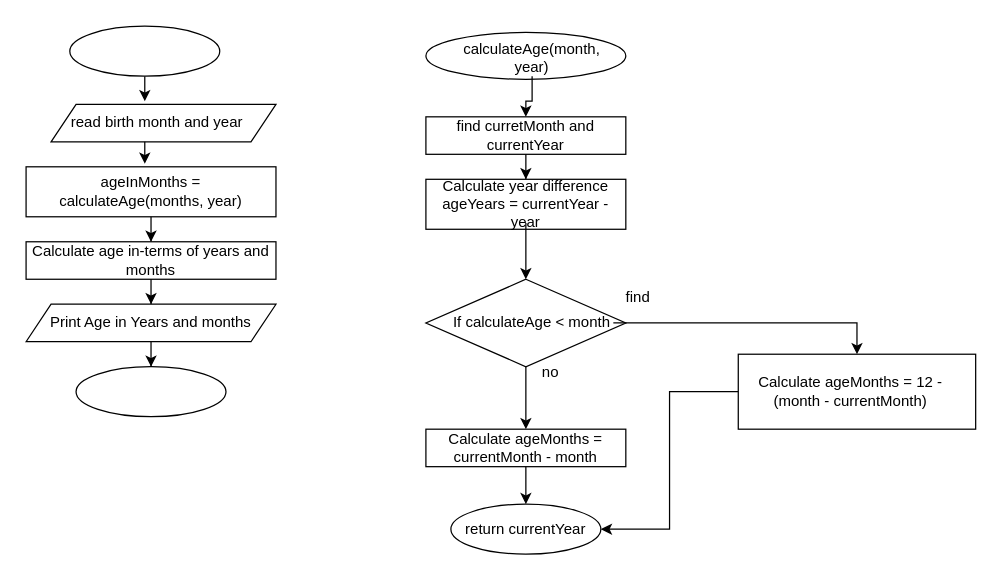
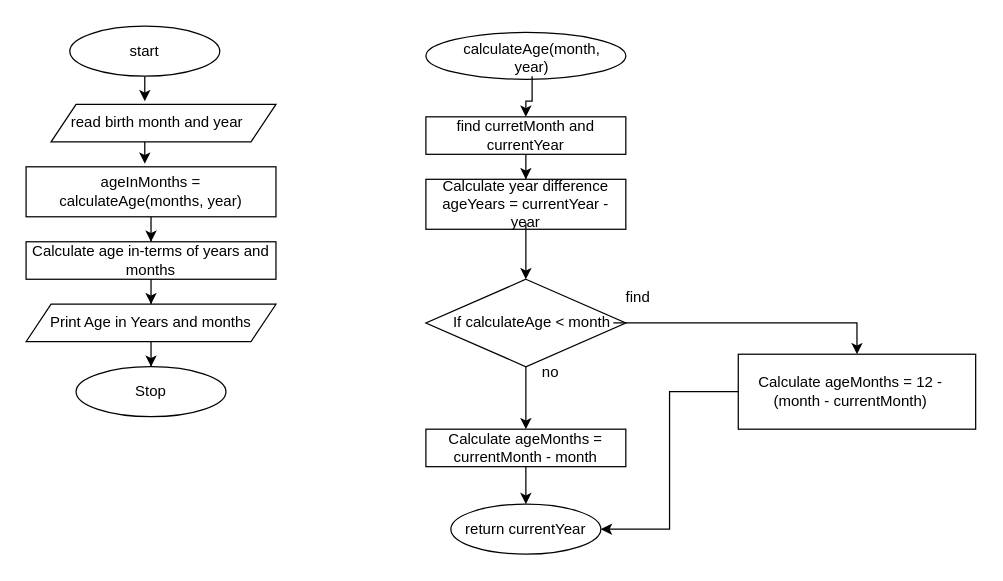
  <mxCell id="0" />
  <mxCell id="1" parent="0" />
  <mxCell id="2" value="" style="edgeStyle=orthogonalEdgeStyle;rounded=0;orthogonalLoop=1;jettySize=auto;html=1;" edge="1" parent="1" source="3"><mxGeometry relative="1" as="geometry"><mxPoint x="115" y="80.5" as="targetPoint" /></mxGeometry></mxCell>
  <mxCell id="3" value="" style="ellipse;whiteSpace=wrap;html=1;" vertex="1" parent="1"><mxGeometry x="55" y="20.5" width="120" height="40" as="geometry" /></mxCell>
+ <mxCell id="4" value="start" style="text;html=1;strokeColor=none;fillColor=none;align=center;verticalAlign=middle;whiteSpace=wrap;rounded=0;" vertex="1" parent="1"><mxGeometry x="85" y="25.5" width="60" height="30" as="geometry" /></mxCell>
  <mxCell id="5" value="" style="edgeStyle=orthogonalEdgeStyle;rounded=0;orthogonalLoop=1;jettySize=auto;html=1;" edge="1" parent="1"><mxGeometry relative="1" as="geometry"><mxPoint x="115" y="110.5" as="sourcePoint" /><mxPoint x="115" y="130.5" as="targetPoint" /></mxGeometry></mxCell>
  <mxCell id="6" value="" style="shape=parallelogram;perimeter=parallelogramPerimeter;whiteSpace=wrap;html=1;fixedSize=1;" vertex="1" parent="1"><mxGeometry x="40" y="83" width="180" height="30" as="geometry" /></mxCell>
  <mxCell id="7" value="read birth month and year" style="text;html=1;strokeColor=none;fillColor=none;align=center;verticalAlign=middle;whiteSpace=wrap;rounded=0;" vertex="1" parent="1"><mxGeometry x="50" y="83" width="150" height="30" as="geometry" /></mxCell>
  <mxCell id="8" value="" style="whiteSpace=wrap;html=1;" vertex="1" parent="1"><mxGeometry x="20" y="133" width="200" height="40" as="geometry" /></mxCell>
  <mxCell id="9" value="" style="edgeStyle=orthogonalEdgeStyle;rounded=0;orthogonalLoop=1;jettySize=auto;html=1;" edge="1" parent="1" source="10" target="11"><mxGeometry relative="1" as="geometry" /></mxCell>
  <mxCell id="10" value="ageInMonths = calculateAge(months, year)" style="text;html=1;strokeColor=none;fillColor=none;align=center;verticalAlign=middle;whiteSpace=wrap;rounded=0;" vertex="1" parent="1"><mxGeometry x="20" y="133" width="200" height="40" as="geometry" /></mxCell>
  <mxCell id="11" value="" style="whiteSpace=wrap;html=1;" vertex="1" parent="1"><mxGeometry x="20" y="193" width="200" height="30" as="geometry" /></mxCell>
  <mxCell id="12" value="" style="edgeStyle=orthogonalEdgeStyle;rounded=0;orthogonalLoop=1;jettySize=auto;html=1;" edge="1" parent="1" source="13" target="14"><mxGeometry relative="1" as="geometry" /></mxCell>
  <mxCell id="13" value="Calculate age in-terms of years and months" style="text;html=1;strokeColor=none;fillColor=none;align=center;verticalAlign=middle;whiteSpace=wrap;rounded=0;" vertex="1" parent="1"><mxGeometry x="20" y="193" width="200" height="30" as="geometry" /></mxCell>
  <mxCell id="14" value="" style="shape=parallelogram;perimeter=parallelogramPerimeter;whiteSpace=wrap;html=1;fixedSize=1;" vertex="1" parent="1"><mxGeometry x="20" y="243" width="200" height="30" as="geometry" /></mxCell>
  <mxCell id="15" value="" style="edgeStyle=orthogonalEdgeStyle;rounded=0;orthogonalLoop=1;jettySize=auto;html=1;" edge="1" parent="1" source="16" target="17"><mxGeometry relative="1" as="geometry" /></mxCell>
  <mxCell id="16" value="Print Age in Years and months" style="text;html=1;strokeColor=none;fillColor=none;align=center;verticalAlign=middle;whiteSpace=wrap;rounded=0;" vertex="1" parent="1"><mxGeometry x="30" y="243" width="180" height="30" as="geometry" /></mxCell>
  <mxCell id="17" value="" style="ellipse;whiteSpace=wrap;html=1;" vertex="1" parent="1"><mxGeometry x="60" y="293" width="120" height="40" as="geometry" /></mxCell>
+ <mxCell id="18" value="Stop" style="text;html=1;strokeColor=none;fillColor=none;align=center;verticalAlign=middle;whiteSpace=wrap;rounded=0;" vertex="1" parent="1"><mxGeometry x="90" y="298" width="60" height="30" as="geometry" /></mxCell>
  <mxCell id="19" value="" style="ellipse;whiteSpace=wrap;html=1;" vertex="1" parent="1"><mxGeometry x="340" y="25.5" width="160" height="37.5" as="geometry" /></mxCell>
  <mxCell id="20" value="" style="rounded=0;whiteSpace=wrap;html=1;" vertex="1" parent="1"><mxGeometry x="340" y="93" width="160" height="30" as="geometry" /></mxCell>
  <mxCell id="21" value="" style="edgeStyle=orthogonalEdgeStyle;rounded=0;orthogonalLoop=1;jettySize=auto;html=1;" edge="1" parent="1" source="22" target="20"><mxGeometry relative="1" as="geometry" /></mxCell>
  <mxCell id="22" value="calculateAge(month, year)" style="text;html=1;strokeColor=none;fillColor=none;align=center;verticalAlign=middle;whiteSpace=wrap;rounded=0;" vertex="1" parent="1"><mxGeometry x="360" y="30.5" width="130" height="30" as="geometry" /></mxCell>
  <mxCell id="23" value="" style="edgeStyle=orthogonalEdgeStyle;rounded=0;orthogonalLoop=1;jettySize=auto;html=1;" edge="1" parent="1" source="24" target="25"><mxGeometry relative="1" as="geometry" /></mxCell>
  <mxCell id="24" value="find curretMonth and currentYear" style="text;html=1;strokeColor=none;fillColor=none;align=center;verticalAlign=middle;whiteSpace=wrap;rounded=0;" vertex="1" parent="1"><mxGeometry x="340" y="93" width="160" height="30" as="geometry" /></mxCell>
  <mxCell id="25" value="" style="whiteSpace=wrap;html=1;" vertex="1" parent="1"><mxGeometry x="340" y="143" width="160" height="40" as="geometry" /></mxCell>
  <mxCell id="26" value="" style="edgeStyle=orthogonalEdgeStyle;rounded=0;orthogonalLoop=1;jettySize=auto;html=1;" edge="1" parent="1" source="27" target="29"><mxGeometry relative="1" as="geometry" /></mxCell>
  <mxCell id="27" value="Calculate year difference ageYears = currentYear - year" style="text;html=1;strokeColor=none;fillColor=none;align=center;verticalAlign=middle;whiteSpace=wrap;rounded=0;" vertex="1" parent="1"><mxGeometry x="340" y="148" width="160" height="30" as="geometry" /></mxCell>
  <mxCell id="28" value="" style="edgeStyle=orthogonalEdgeStyle;rounded=0;orthogonalLoop=1;jettySize=auto;html=1;" edge="1" parent="1" source="29" target="34"><mxGeometry relative="1" as="geometry" /></mxCell>
  <mxCell id="29" value="" style="rhombus;whiteSpace=wrap;html=1;" vertex="1" parent="1"><mxGeometry x="340" y="223" width="160" height="70" as="geometry" /></mxCell>
  <mxCell id="30" style="edgeStyle=orthogonalEdgeStyle;rounded=0;orthogonalLoop=1;jettySize=auto;html=1;entryX=0.5;entryY=0;entryDx=0;entryDy=0;" edge="1" parent="1" source="31" target="40"><mxGeometry relative="1" as="geometry" /></mxCell>
  <mxCell id="31" value="If calculateAge &amp;lt; month" style="text;html=1;strokeColor=none;fillColor=none;align=center;verticalAlign=middle;whiteSpace=wrap;rounded=0;" vertex="1" parent="1"><mxGeometry x="360" y="243" width="130" height="30" as="geometry" /></mxCell>
  <mxCell id="32" value="find" style="text;html=1;strokeColor=none;fillColor=none;align=center;verticalAlign=middle;whiteSpace=wrap;rounded=0;" vertex="1" parent="1"><mxGeometry x="480" y="223" width="60" height="30" as="geometry" /></mxCell>
  <mxCell id="33" value="no" style="text;html=1;strokeColor=none;fillColor=none;align=center;verticalAlign=middle;whiteSpace=wrap;rounded=0;" vertex="1" parent="1"><mxGeometry x="410" y="283" width="60" height="30" as="geometry" /></mxCell>
  <mxCell id="34" value="" style="whiteSpace=wrap;html=1;" vertex="1" parent="1"><mxGeometry x="340" y="343" width="160" height="30" as="geometry" /></mxCell>
  <mxCell id="35" value="" style="edgeStyle=orthogonalEdgeStyle;rounded=0;orthogonalLoop=1;jettySize=auto;html=1;" edge="1" parent="1" source="36" target="37"><mxGeometry relative="1" as="geometry" /></mxCell>
  <mxCell id="36" value="Calculate ageMonths = currentMonth - month" style="text;html=1;strokeColor=none;fillColor=none;align=center;verticalAlign=middle;whiteSpace=wrap;rounded=0;" vertex="1" parent="1"><mxGeometry x="340" y="343" width="160" height="30" as="geometry" /></mxCell>
  <mxCell id="37" value="" style="ellipse;whiteSpace=wrap;html=1;" vertex="1" parent="1"><mxGeometry x="360" y="403" width="120" height="40" as="geometry" /></mxCell>
  <mxCell id="38" value="return currentYear" style="text;html=1;strokeColor=none;fillColor=none;align=center;verticalAlign=middle;whiteSpace=wrap;rounded=0;" vertex="1" parent="1"><mxGeometry x="360" y="408" width="120" height="30" as="geometry" /></mxCell>
  <mxCell id="39" style="edgeStyle=orthogonalEdgeStyle;rounded=0;orthogonalLoop=1;jettySize=auto;html=1;entryX=1;entryY=0.5;entryDx=0;entryDy=0;" edge="1" parent="1" source="40" target="38"><mxGeometry relative="1" as="geometry" /></mxCell>
  <mxCell id="40" value="" style="whiteSpace=wrap;html=1;" vertex="1" parent="1"><mxGeometry x="590" y="283" width="190" height="60" as="geometry" /></mxCell>
  <mxCell id="41" value="Calculate ageMonths = 12 - (month - currentMonth)" style="text;html=1;strokeColor=none;fillColor=none;align=center;verticalAlign=middle;whiteSpace=wrap;rounded=0;" vertex="1" parent="1"><mxGeometry x="590" y="298" width="180" height="30" as="geometry" /></mxCell>
